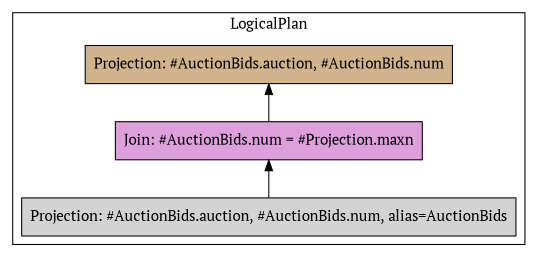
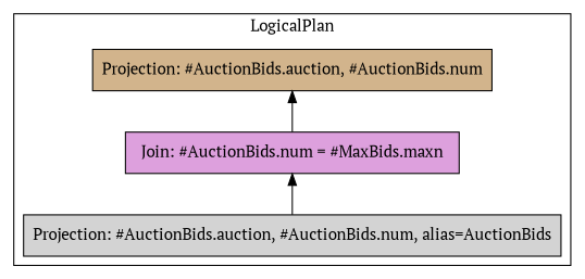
  digraph {
    fontname="PT Serif"
    node [shape=box style=filled fontname="PT Serif"]
    edge [arrowhead=none arrowtail=normal dir=back style=solid fontname="PT Serif"]
    n1 [label="Projection: #AuctionBids.auction, #AuctionBids.num" fillcolor=tan]
-   n2 [label="Join: #AuctionBids.num = #Projection.maxn" fillcolor=plum]
+   n2 [label="Join: #AuctionBids.num = #MaxBids.maxn" fillcolor=plum]
    n3 [label="Projection: #AuctionBids.auction, #AuctionBids.num, alias=AuctionBids" fillcolor=lightgrey]
    subgraph cluster_1 {
      label=LogicalPlan
      n1
      n2
      n3
    }
    n1 -> n2
    n2 -> n3
  }
